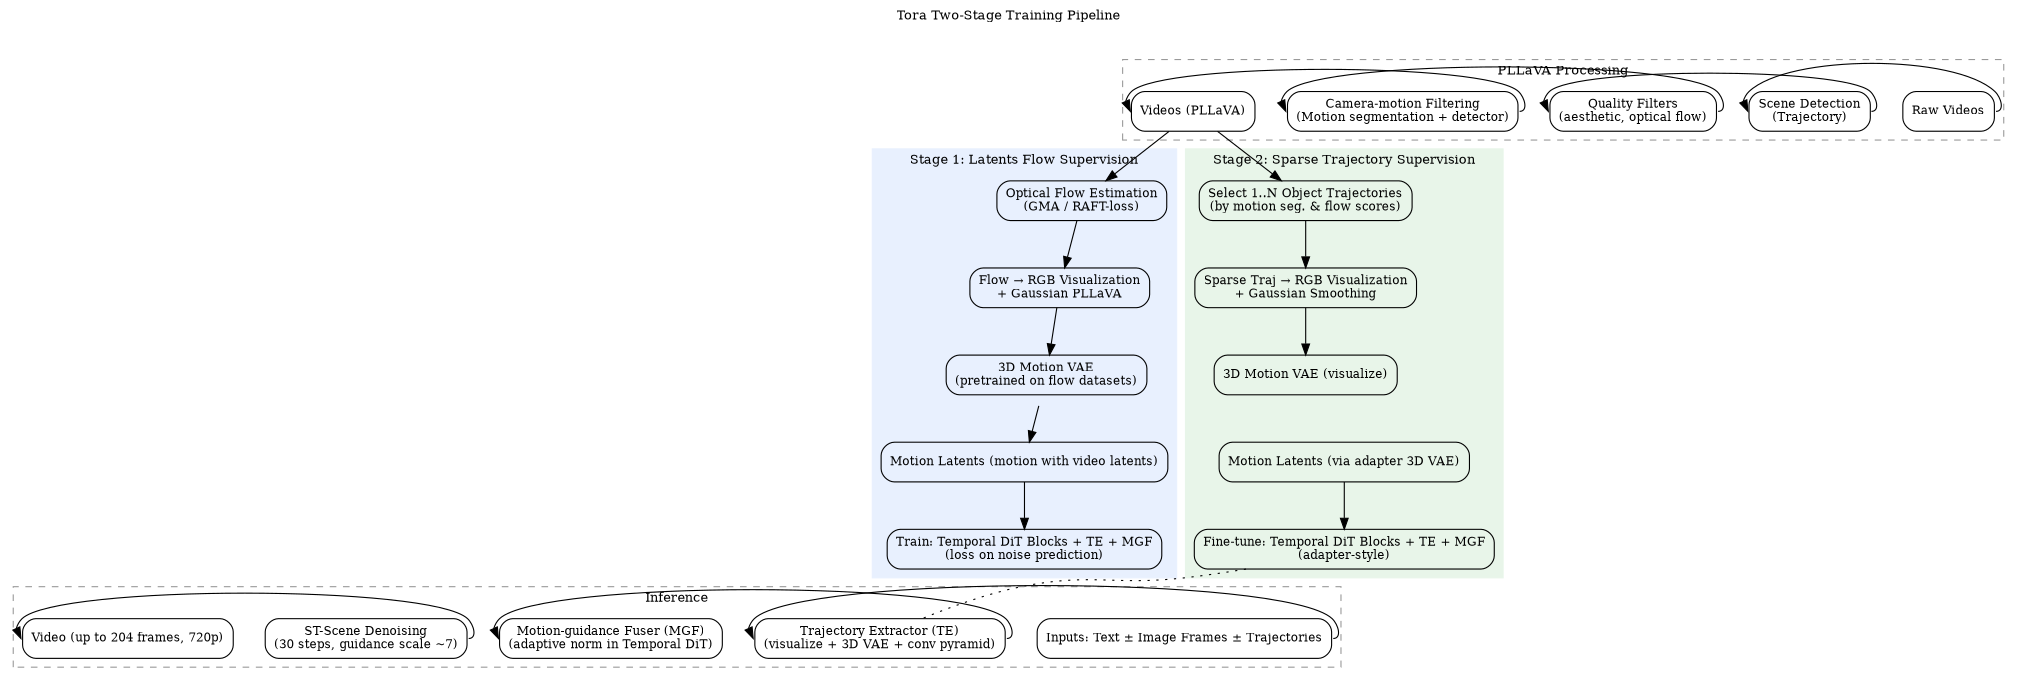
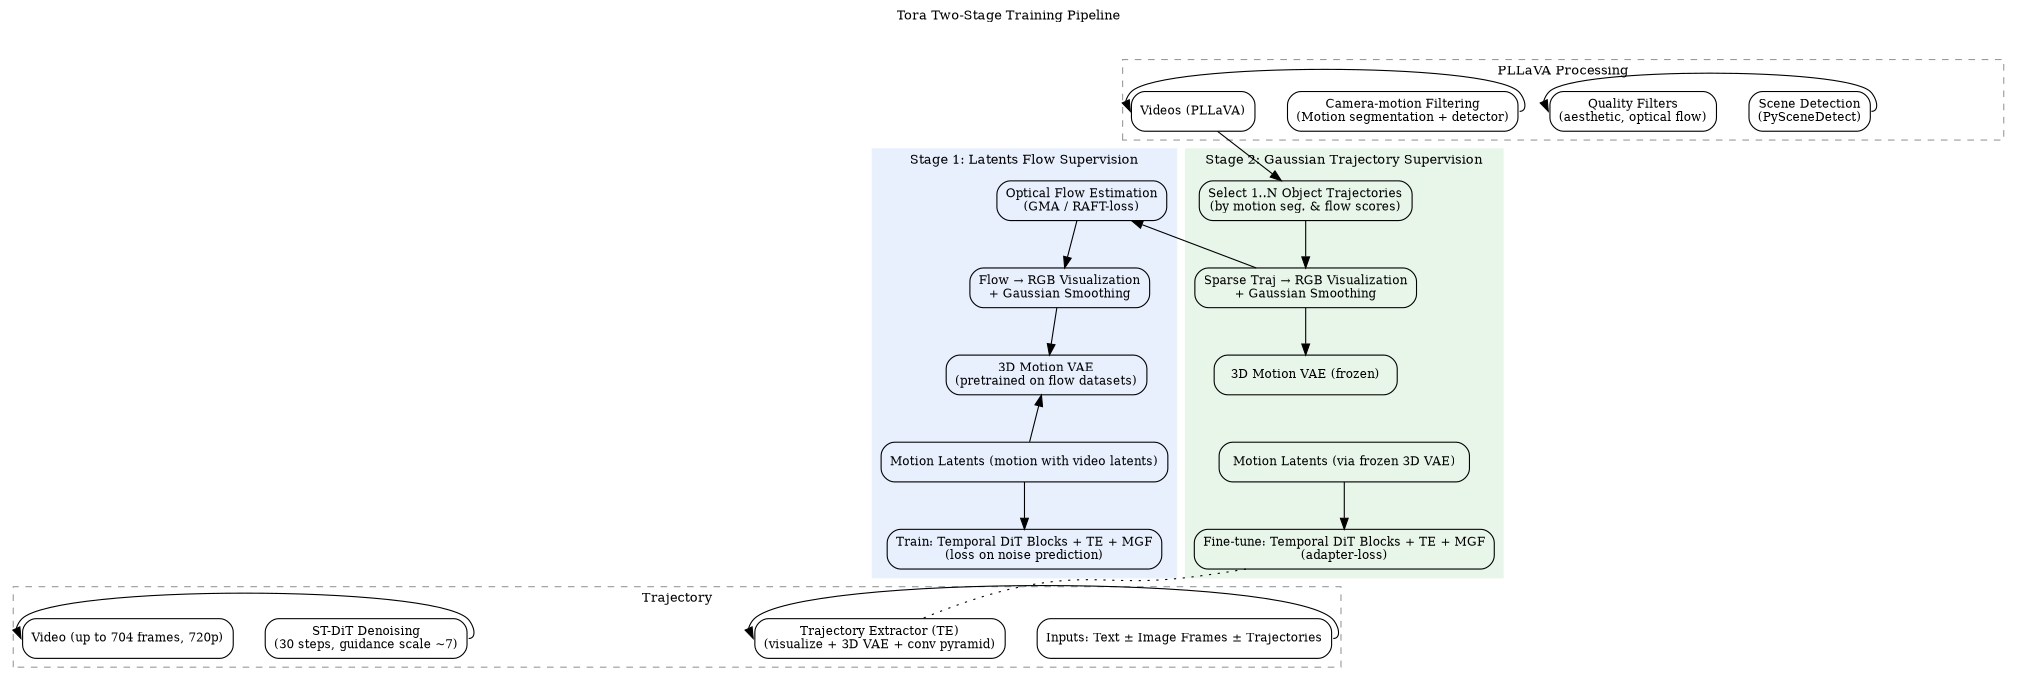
  digraph {
    compound=true
    concentrate=true
    fontsize=12
    label="Tora Two-Stage Training Pipeline"
    labelloc=t
    newrank=true
    nodesep=0.4
    rankdir=TB
    ranksep=0.6
    node [fontsize=11 shape=box style=rounded]
-   n1 [label="Raw Videos"]
-   n2 [label="Scene Detection\n(Trajectory)"]
+   n2 [label="Scene Detection\n(PySceneDetect)"]
    n3 [label="Quality Filters\n(aesthetic, optical flow)"]
    n4 [label="Camera-motion Filtering\n(Motion segmentation + detector)"]
    n5 [label="Videos (PLLaVA)"]
    n6 [label="Optical Flow Estimation\n(GMA / RAFT-loss)"]
    n7 [label="Select 1..N Object Trajectories\n(by motion seg. & flow scores)"]
-   n8 [label="Flow → RGB Visualization\n+ Gaussian PLLaVA"]
+   n8 [label="Flow → RGB Visualization\n+ Gaussian Smoothing"]
    n9 [label="Sparse Traj → RGB Visualization\n+ Gaussian Smoothing"]
    n10 [label="3D Motion VAE\n(pretrained on flow datasets)"]
-   n11 [label="3D Motion VAE (visualize)"]
+   n11 [label="3D Motion VAE (frozen)"]
    n12 [label="Motion Latents (motion with video latents)"]
-   n13 [label="Motion Latents (via adapter 3D VAE)"]
+   n13 [label="Motion Latents (via frozen 3D VAE)"]
    n14 [label="Train: Temporal DiT Blocks + TE + MGF\n(loss on noise prediction)"]
-   n15 [label="Fine-tune: Temporal DiT Blocks + TE + MGF\n(adapter-style)"]
+   n15 [label="Fine-tune: Temporal DiT Blocks + TE + MGF\n(adapter-loss)"]
    n16 [label="Inputs: Text ± Image Frames ± Trajectories"]
    n17 [label="Trajectory Extractor (TE)\n(visualize + 3D VAE + conv pyramid)"]
-   n18 [label="Motion-guidance Fuser (MGF)\n(adaptive norm in Temporal DiT)"]
-   n19 [label="ST-Scene Denoising\n(30 steps, guidance scale ~7)"]
-   n20 [label="Video (up to 204 frames, 720p)"]
+   n19 [label="ST-DiT Denoising\n(30 steps, guidance scale ~7)"]
+   n20 [label="Video (up to 704 frames, 720p)"]
    subgraph sub_1 {
      rank=min
-     n1
      n2
      n3
      n4
      n5
    }
    subgraph sub_2 {
      rank=same
      n6
      n7
    }
    subgraph sub_3 {
      rank=same
      n8
      n9
    }
    subgraph sub_4 {
      rank=same
      n10
      n11
    }
    subgraph sub_5 {
      rank=same
      n12
      n13
    }
    subgraph sub_6 {
      rank=same
      n14
      n15
    }
    subgraph sub_7 {
      rank=max
      n16
      n17
-     n18
      n19
      n20
    }
    subgraph cluster_8 {
      color=gray60
      label="PLLaVA Processing"
      style=dashed
      subgraph sub_9 {
        color=gray60
        label="Data Processing"
        rank=same
        style=dashed
-       n1
        n2
        n3
        n4
        n5
      }
    }
    subgraph cluster_10 {
      color="#e8f0fe"
      label="Stage 1: Latents Flow Supervision"
      style=filled
      n6
      n8
      n10
      n12
      n14
    }
    subgraph cluster_11 {
      color="#e8f5e9"
-     label="Stage 2: Sparse Trajectory Supervision"
+     label="Stage 2: Gaussian Trajectory Supervision"
      style=filled
      n7
      n9
      n11
      n13
      n15
    }
    subgraph cluster_12 {
      color=gray60
-     label=Inference
+     label=Trajectory
      style=dashed
      subgraph sub_13 {
        color=gray60
        label=Inference
        rank=same
        style=dashed
        n16
        n17
-       n18
        n19
        n20
      }
    }
-   n1 -> n2 [constraint=false headport=w tailport=e]
    n2 -> n3 [constraint=false headport=w tailport=e]
-   n3 -> n4 [constraint=false headport=w tailport=e]
    n4 -> n5 [constraint=false headport=w tailport=e]
-   n5 -> n6
+   n9 -> n6
    n5 -> n7
    n6 -> n8
    n7 -> n9
    n8 -> n10
    n9 -> n11
-   n10 -> n12
+   n12 -> n10
    n12 -> n14
    n13 -> n15
    n14 -> n16 [style=invis]
    n15 -> n16 [style=invis]
    n15 -> n17 [arrowhead=none constraint=false style=dotted]
    n16 -> n17 [constraint=false headport=w tailport=e]
-   n17 -> n18 [constraint=false headport=w tailport=e]
    n19 -> n20 [constraint=false headport=w tailport=e]
  }
